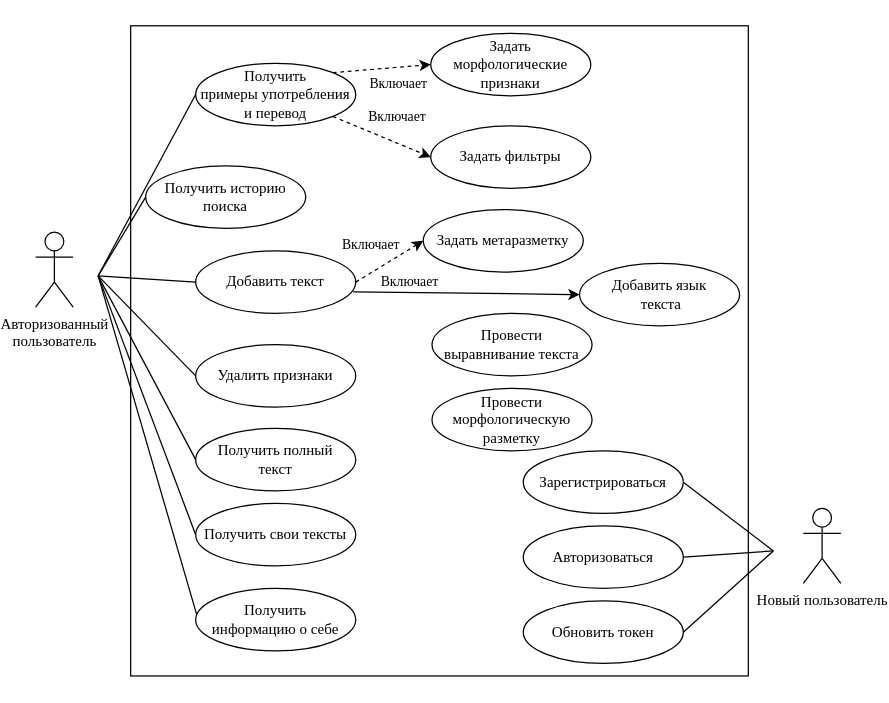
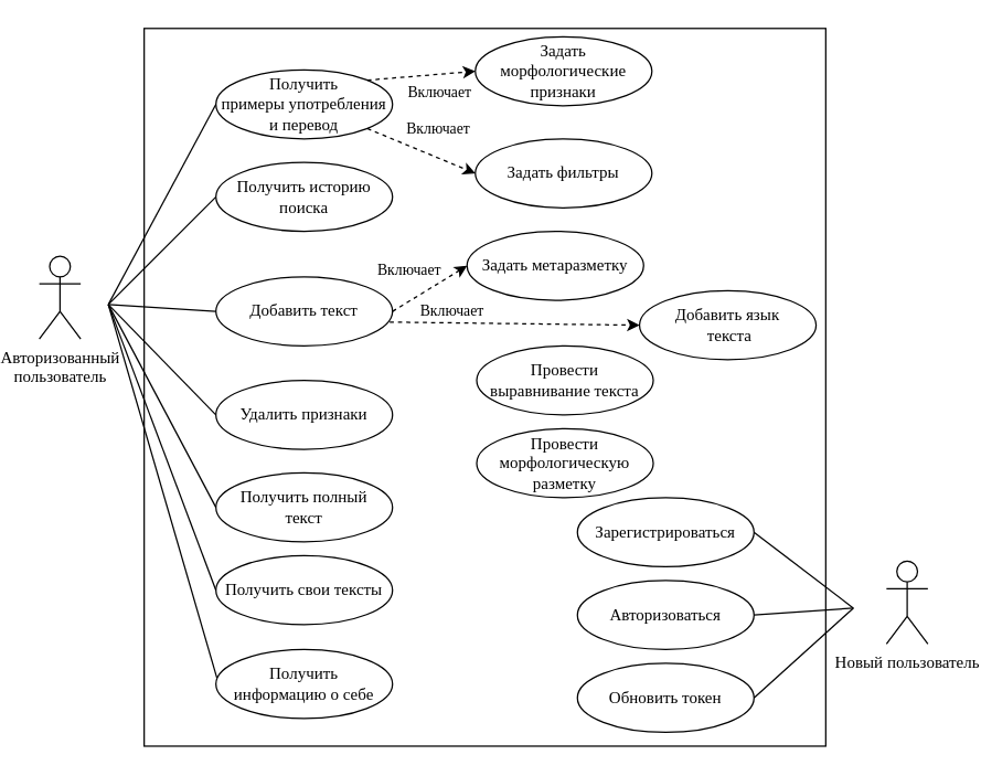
  <mxCell id="0" />
  <mxCell id="1" parent="0" />
  <mxCell id="2" value="" style="rounded=0;whiteSpace=wrap;html=1;fontFamily=Times New Roman;fillColor=none;" parent="1" vertex="1"><mxGeometry x="96" width="494" height="520" as="geometry" y="20" /></mxCell>
  <mxCell id="3" value="Авторизованный &lt;br&gt;пользователь" style="shape=umlActor;verticalLabelPosition=bottom;verticalAlign=top;html=1;fontFamily=Times New Roman;" parent="1" vertex="1"><mxGeometry x="20" y="185" width="30" height="60" as="geometry" /></mxCell>
  <mxCell id="4" value="Получить &lt;br&gt;примеры употребления и перевод" style="ellipse;whiteSpace=wrap;html=1;fontFamily=Times New Roman;" parent="1" vertex="1"><mxGeometry x="148" y="50" width="128" height="50" as="geometry" /></mxCell>
  <mxCell id="5" value="Задать морфологические признаки" style="ellipse;whiteSpace=wrap;html=1;fontFamily=Times New Roman;" parent="1" vertex="1"><mxGeometry x="336" y="26" width="128" height="50" as="geometry" /></mxCell>
  <mxCell id="6" value="Задать фильтры" style="ellipse;whiteSpace=wrap;html=1;fontFamily=Times New Roman;" parent="1" vertex="1"><mxGeometry x="336" y="100" width="128" height="50" as="geometry" /></mxCell>
  <mxCell id="7" value="Зарегистрироваться" style="ellipse;whiteSpace=wrap;html=1;fontFamily=Times New Roman;" parent="1" vertex="1"><mxGeometry x="410" y="360" width="128" height="50" as="geometry" /></mxCell>
  <mxCell id="8" value="Добавить текст" style="ellipse;whiteSpace=wrap;html=1;fontFamily=Times New Roman;" parent="1" vertex="1"><mxGeometry x="148" y="200" width="128" height="50" as="geometry" /></mxCell>
  <mxCell id="9" value="" style="endArrow=classic;html=1;rounded=0;fontFamily=Times New Roman;exitX=1;exitY=0;exitDx=0;exitDy=0;entryX=0;entryY=0.5;entryDx=0;entryDy=0;dashed=1;" parent="1" target="5" edge="1"><mxGeometry width="50" height="50" relative="1" as="geometry"><mxPoint x="257.679" y="57.49" as="sourcePoint" /><mxPoint x="396" y="130" as="targetPoint" /></mxGeometry></mxCell>
  <mxCell id="10" value="Включает" style="edgeLabel;html=1;align=center;verticalAlign=middle;resizable=0;points=[];fontFamily=Times New Roman;" parent="9" vertex="1" connectable="0"><mxGeometry x="-0.314" y="1" relative="1" as="geometry"><mxPoint x="25" y="11" as="offset" /></mxGeometry></mxCell>
  <mxCell id="11" value="" style="endArrow=classic;html=1;rounded=0;fontFamily=Times New Roman;exitX=1;exitY=1;exitDx=0;exitDy=0;entryX=0;entryY=0.5;entryDx=0;entryDy=0;dashed=1;" parent="1" target="6" edge="1"><mxGeometry width="50" height="50" relative="1" as="geometry"><mxPoint x="257.679" y="92.51" as="sourcePoint" /><mxPoint x="396" y="130" as="targetPoint" /></mxGeometry></mxCell>
  <mxCell id="12" value="Включает" style="edgeLabel;html=1;align=center;verticalAlign=middle;resizable=0;points=[];fontFamily=Times New Roman;" parent="11" vertex="1" connectable="0"><mxGeometry x="-0.574" y="-2" relative="1" as="geometry"><mxPoint x="35" y="-9" as="offset" /></mxGeometry></mxCell>
  <mxCell id="13" value="" style="endArrow=none;html=1;rounded=0;fontFamily=Times New Roman;entryX=0;entryY=0.5;entryDx=0;entryDy=0;" parent="1" target="8" edge="1"><mxGeometry width="50" height="50" relative="1" as="geometry"><mxPoint x="70" y="220" as="sourcePoint" /><mxPoint x="396" as="targetPoint" y="20" /></mxGeometry></mxCell>
  <mxCell id="14" value="Удалить признаки" style="ellipse;whiteSpace=wrap;html=1;fontFamily=Times New Roman;" parent="1" vertex="1"><mxGeometry x="148" y="275" width="128" height="50" as="geometry" /></mxCell>
  <mxCell id="15" value="Новый пользователь" style="shape=umlActor;verticalLabelPosition=bottom;verticalAlign=top;html=1;fontFamily=Times New Roman;" parent="1" vertex="1"><mxGeometry x="634" y="406" width="30" height="60" as="geometry" /></mxCell>
  <mxCell id="16" value="Авторизоваться" style="ellipse;whiteSpace=wrap;html=1;fontFamily=Times New Roman;" parent="1" vertex="1"><mxGeometry x="410" y="420" width="128" height="50" as="geometry" /></mxCell>
  <mxCell id="17" value="" style="endArrow=none;html=1;rounded=0;entryX=1;entryY=0.5;entryDx=0;entryDy=0;" parent="1" target="7" edge="1"><mxGeometry width="50" height="50" relative="1" as="geometry"><mxPoint x="610" y="440" as="sourcePoint" /><mxPoint x="118" y="519" as="targetPoint" /></mxGeometry></mxCell>
  <mxCell id="18" value="" style="endArrow=none;html=1;rounded=0;entryX=1;entryY=0.5;entryDx=0;entryDy=0;" parent="1" target="16" edge="1"><mxGeometry width="50" height="50" relative="1" as="geometry"><mxPoint x="610" y="440" as="sourcePoint" /><mxPoint x="328" y="539" as="targetPoint" /></mxGeometry></mxCell>
  <mxCell id="19" value="Получить полный &lt;br&gt;текст" style="ellipse;whiteSpace=wrap;html=1;fontFamily=Times New Roman;" parent="1" vertex="1"><mxGeometry x="148" y="342" width="128" height="50" as="geometry" /></mxCell>
  <mxCell id="20" value="Задать метаразметку" style="ellipse;whiteSpace=wrap;html=1;fontFamily=Times New Roman;" parent="1" vertex="1"><mxGeometry x="330" y="167" width="128" height="50" as="geometry" /></mxCell>
  <mxCell id="21" value="" style="endArrow=classic;html=1;rounded=0;exitX=1;exitY=0.5;exitDx=0;exitDy=0;entryX=0;entryY=0.5;entryDx=0;entryDy=0;dashed=1;" parent="1" source="8" target="20" edge="1"><mxGeometry width="50" height="50" relative="1" as="geometry"><mxPoint x="230" y="260" as="sourcePoint" /><mxPoint x="280" y="210" as="targetPoint" /></mxGeometry></mxCell>
  <mxCell id="22" value="&lt;font face=&quot;Times New Roman&quot;&gt;Включает&lt;/font&gt;" style="edgeLabel;html=1;align=center;verticalAlign=middle;resizable=0;points=[];" parent="21" vertex="1" connectable="0"><mxGeometry x="0.249" relative="1" as="geometry"><mxPoint x="-23" y="-10" as="offset" /></mxGeometry></mxCell>
  <mxCell id="23" value="Добавить язык&lt;br&gt;&amp;nbsp;текста" style="ellipse;whiteSpace=wrap;html=1;fontFamily=Times New Roman;" parent="1" vertex="1"><mxGeometry x="455" y="210" width="128" height="50" as="geometry" /></mxCell>
- <mxCell id="24" value="" style="endArrow=classic;html=1;rounded=0;exitX=0.984;exitY=0.655;exitDx=0;exitDy=0;entryX=0;entryY=0.5;entryDx=0;entryDy=0;dashed=0;exitPerimeter=0;" parent="1" source="8" target="23" edge="1"><mxGeometry width="50" height="50" relative="1" as="geometry"><mxPoint x="282" y="220" as="sourcePoint" /><mxPoint x="342" y="210" as="targetPoint" /></mxGeometry></mxCell>
+ <mxCell id="24" value="" style="endArrow=classic;html=1;rounded=0;exitX=0.984;exitY=0.655;exitDx=0;exitDy=0;entryX=0;entryY=0.5;entryDx=0;entryDy=0;dashed=1;exitPerimeter=0;" parent="1" source="8" target="23" edge="1"><mxGeometry width="50" height="50" relative="1" as="geometry"><mxPoint x="282" y="220" as="sourcePoint" /><mxPoint x="342" y="210" as="targetPoint" /></mxGeometry></mxCell>
  <mxCell id="25" value="&lt;font face=&quot;Times New Roman&quot;&gt;Включает&lt;/font&gt;" style="edgeLabel;html=1;align=center;verticalAlign=middle;resizable=0;points=[];" parent="24" vertex="1" connectable="0"><mxGeometry x="0.249" relative="1" as="geometry"><mxPoint x="-68" y="-10" as="offset" /></mxGeometry></mxCell>
  <mxCell id="26" value="Провести &lt;br&gt;выравнивание текста" style="ellipse;whiteSpace=wrap;html=1;fontFamily=Times New Roman;" parent="1" vertex="1"><mxGeometry x="337" y="250" width="128" height="50" as="geometry" /></mxCell>
  <mxCell id="27" value="Провести морфологическую разметку" style="ellipse;whiteSpace=wrap;html=1;fontFamily=Times New Roman;" parent="1" vertex="1"><mxGeometry x="337" y="310" width="128" height="50" as="geometry" /></mxCell>
  <mxCell id="28" value="Обновить токен" style="ellipse;whiteSpace=wrap;html=1;fontFamily=Times New Roman;" vertex="1" parent="1"><mxGeometry x="410" y="480" width="128" height="50" as="geometry" /></mxCell>
  <mxCell id="29" value="" style="endArrow=none;html=1;rounded=0;exitX=1;exitY=0.5;exitDx=0;exitDy=0;" edge="1" parent="1" source="28"><mxGeometry width="50" height="50" relative="1" as="geometry"><mxPoint x="560" y="500" as="sourcePoint" /><mxPoint x="610" y="440" as="targetPoint" /></mxGeometry></mxCell>
  <mxCell id="30" value="Получить &lt;br&gt;информацию о себе" style="ellipse;whiteSpace=wrap;html=1;fontFamily=Times New Roman;" vertex="1" parent="1"><mxGeometry x="148" y="470" width="128" height="50" as="geometry" /></mxCell>
  <mxCell id="31" value="" style="endArrow=none;html=1;rounded=0;entryX=0.005;entryY=0.406;entryDx=0;entryDy=0;entryPerimeter=0;" edge="1" parent="1" target="30"><mxGeometry width="50" height="50" relative="1" as="geometry"><mxPoint x="70" y="220" as="sourcePoint" /><mxPoint x="100" y="300" as="targetPoint" /></mxGeometry></mxCell>
- <mxCell id="32" value="Получить историю поиска" style="ellipse;whiteSpace=wrap;html=1;fontFamily=Times New Roman;" vertex="1" parent="1"><mxGeometry x="108" y="132" width="128" height="50" as="geometry" /></mxCell>
+ <mxCell id="32" value="Получить историю поиска" style="ellipse;whiteSpace=wrap;html=1;fontFamily=Times New Roman;" vertex="1" parent="1"><mxGeometry x="148" y="117" width="128" height="50" as="geometry" /></mxCell>
  <mxCell id="33" value="Получить свои тексты" style="ellipse;whiteSpace=wrap;html=1;fontFamily=Times New Roman;" vertex="1" parent="1"><mxGeometry x="148" y="402" width="128" height="50" as="geometry" /></mxCell>
  <mxCell id="34" value="" style="endArrow=none;html=1;rounded=0;fontFamily=Times New Roman;entryX=0;entryY=0.5;entryDx=0;entryDy=0;" edge="1" parent="1" target="32"><mxGeometry width="50" height="50" relative="1" as="geometry"><mxPoint x="70" y="220" as="sourcePoint" /><mxPoint x="138" y="185" as="targetPoint" /></mxGeometry></mxCell>
  <mxCell id="35" value="" style="endArrow=none;html=1;rounded=0;fontFamily=Times New Roman;entryX=0;entryY=0.5;entryDx=0;entryDy=0;" edge="1" parent="1" target="4"><mxGeometry width="50" height="50" relative="1" as="geometry"><mxPoint x="70" y="220" as="sourcePoint" /><mxPoint x="158" y="152" as="targetPoint" /></mxGeometry></mxCell>
  <mxCell id="36" value="" style="endArrow=none;html=1;rounded=0;fontFamily=Times New Roman;entryX=0;entryY=0.5;entryDx=0;entryDy=0;" edge="1" parent="1" target="14"><mxGeometry width="50" height="50" relative="1" as="geometry"><mxPoint x="70" y="220" as="sourcePoint" /><mxPoint x="158" y="85" as="targetPoint" /></mxGeometry></mxCell>
  <mxCell id="37" value="" style="endArrow=none;html=1;rounded=0;fontFamily=Times New Roman;entryX=0;entryY=0.5;entryDx=0;entryDy=0;" edge="1" parent="1" target="33"><mxGeometry width="50" height="50" relative="1" as="geometry"><mxPoint x="70" y="220" as="sourcePoint" /><mxPoint x="158" y="310" as="targetPoint" /></mxGeometry></mxCell>
  <mxCell id="38" value="" style="endArrow=none;html=1;rounded=0;fontFamily=Times New Roman;entryX=0;entryY=0.5;entryDx=0;entryDy=0;" edge="1" parent="1" target="19"><mxGeometry width="50" height="50" relative="1" as="geometry"><mxPoint x="70" y="220" as="sourcePoint" /><mxPoint x="158" y="437" as="targetPoint" /></mxGeometry></mxCell>
